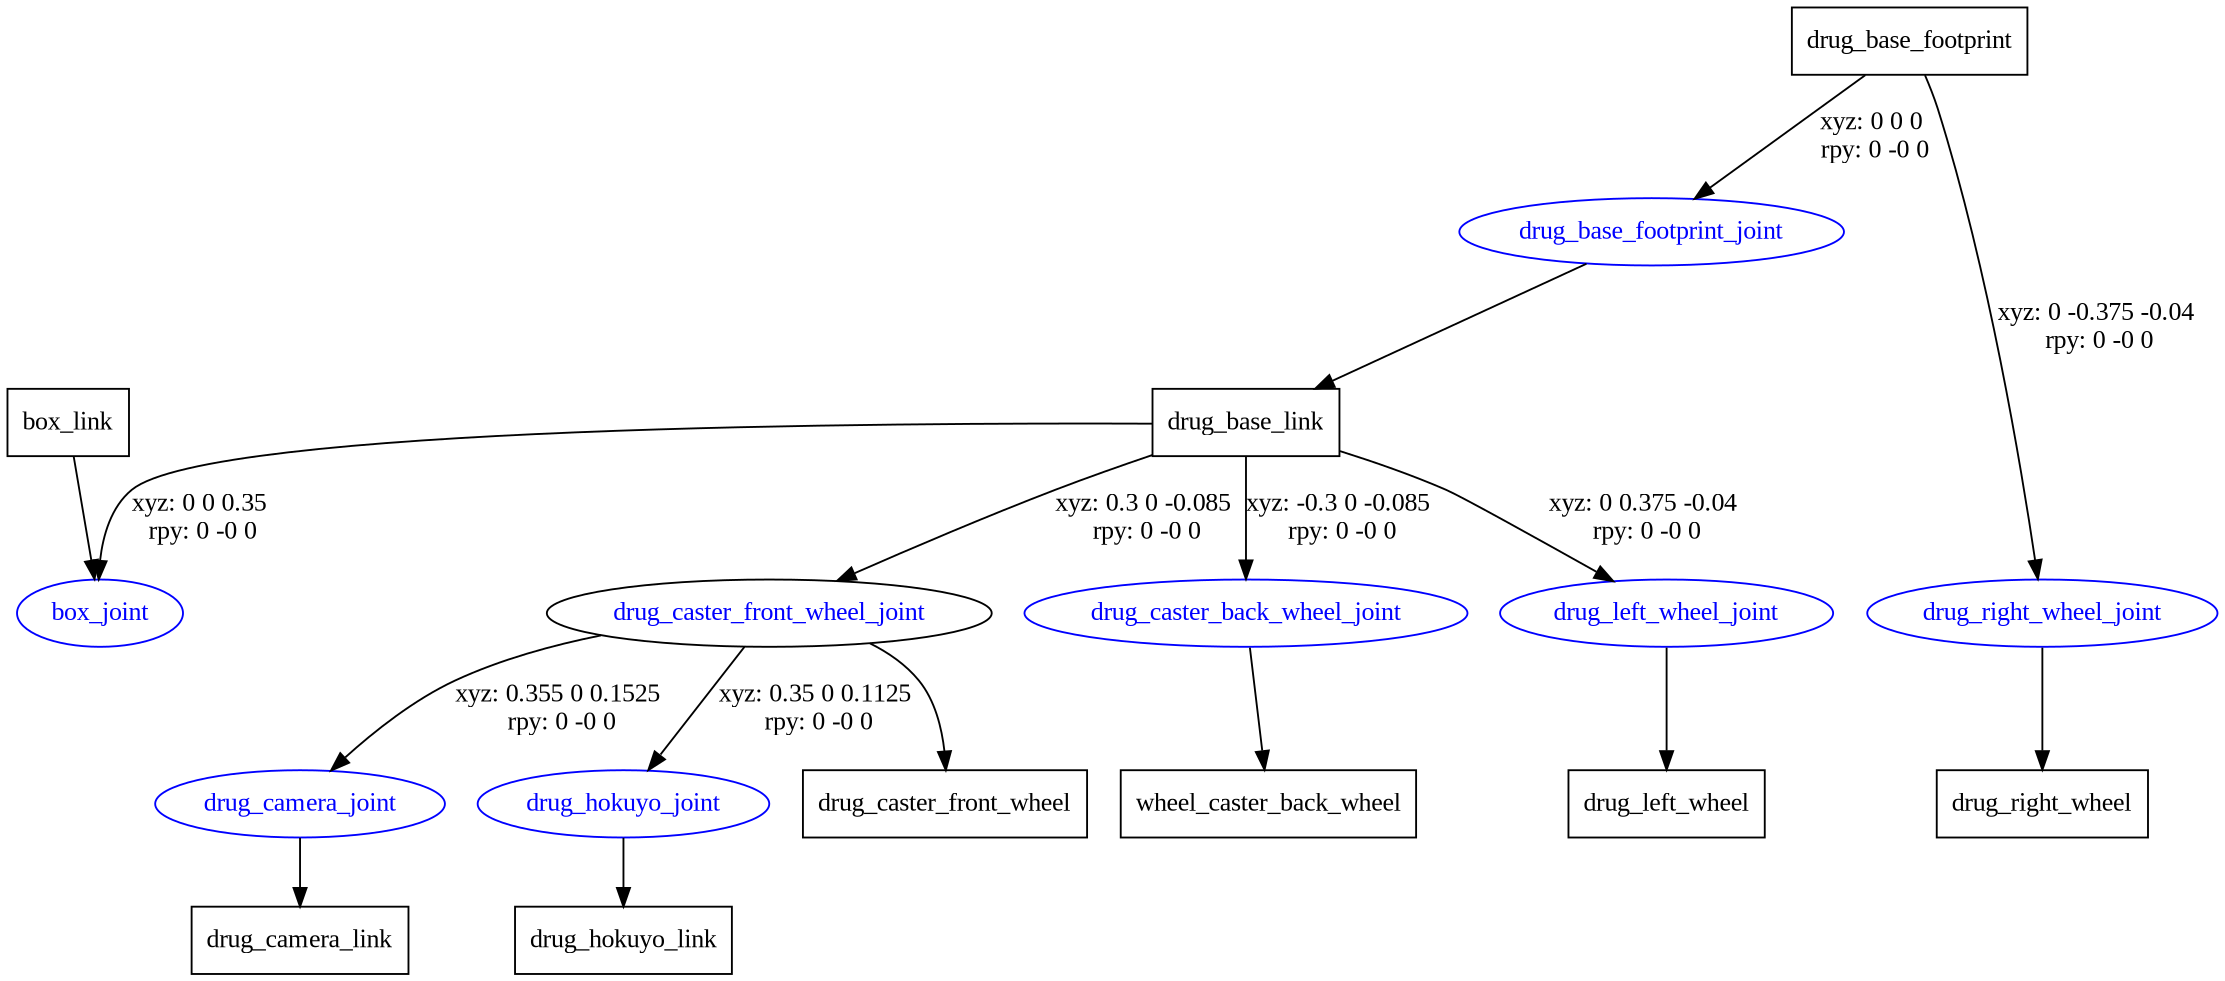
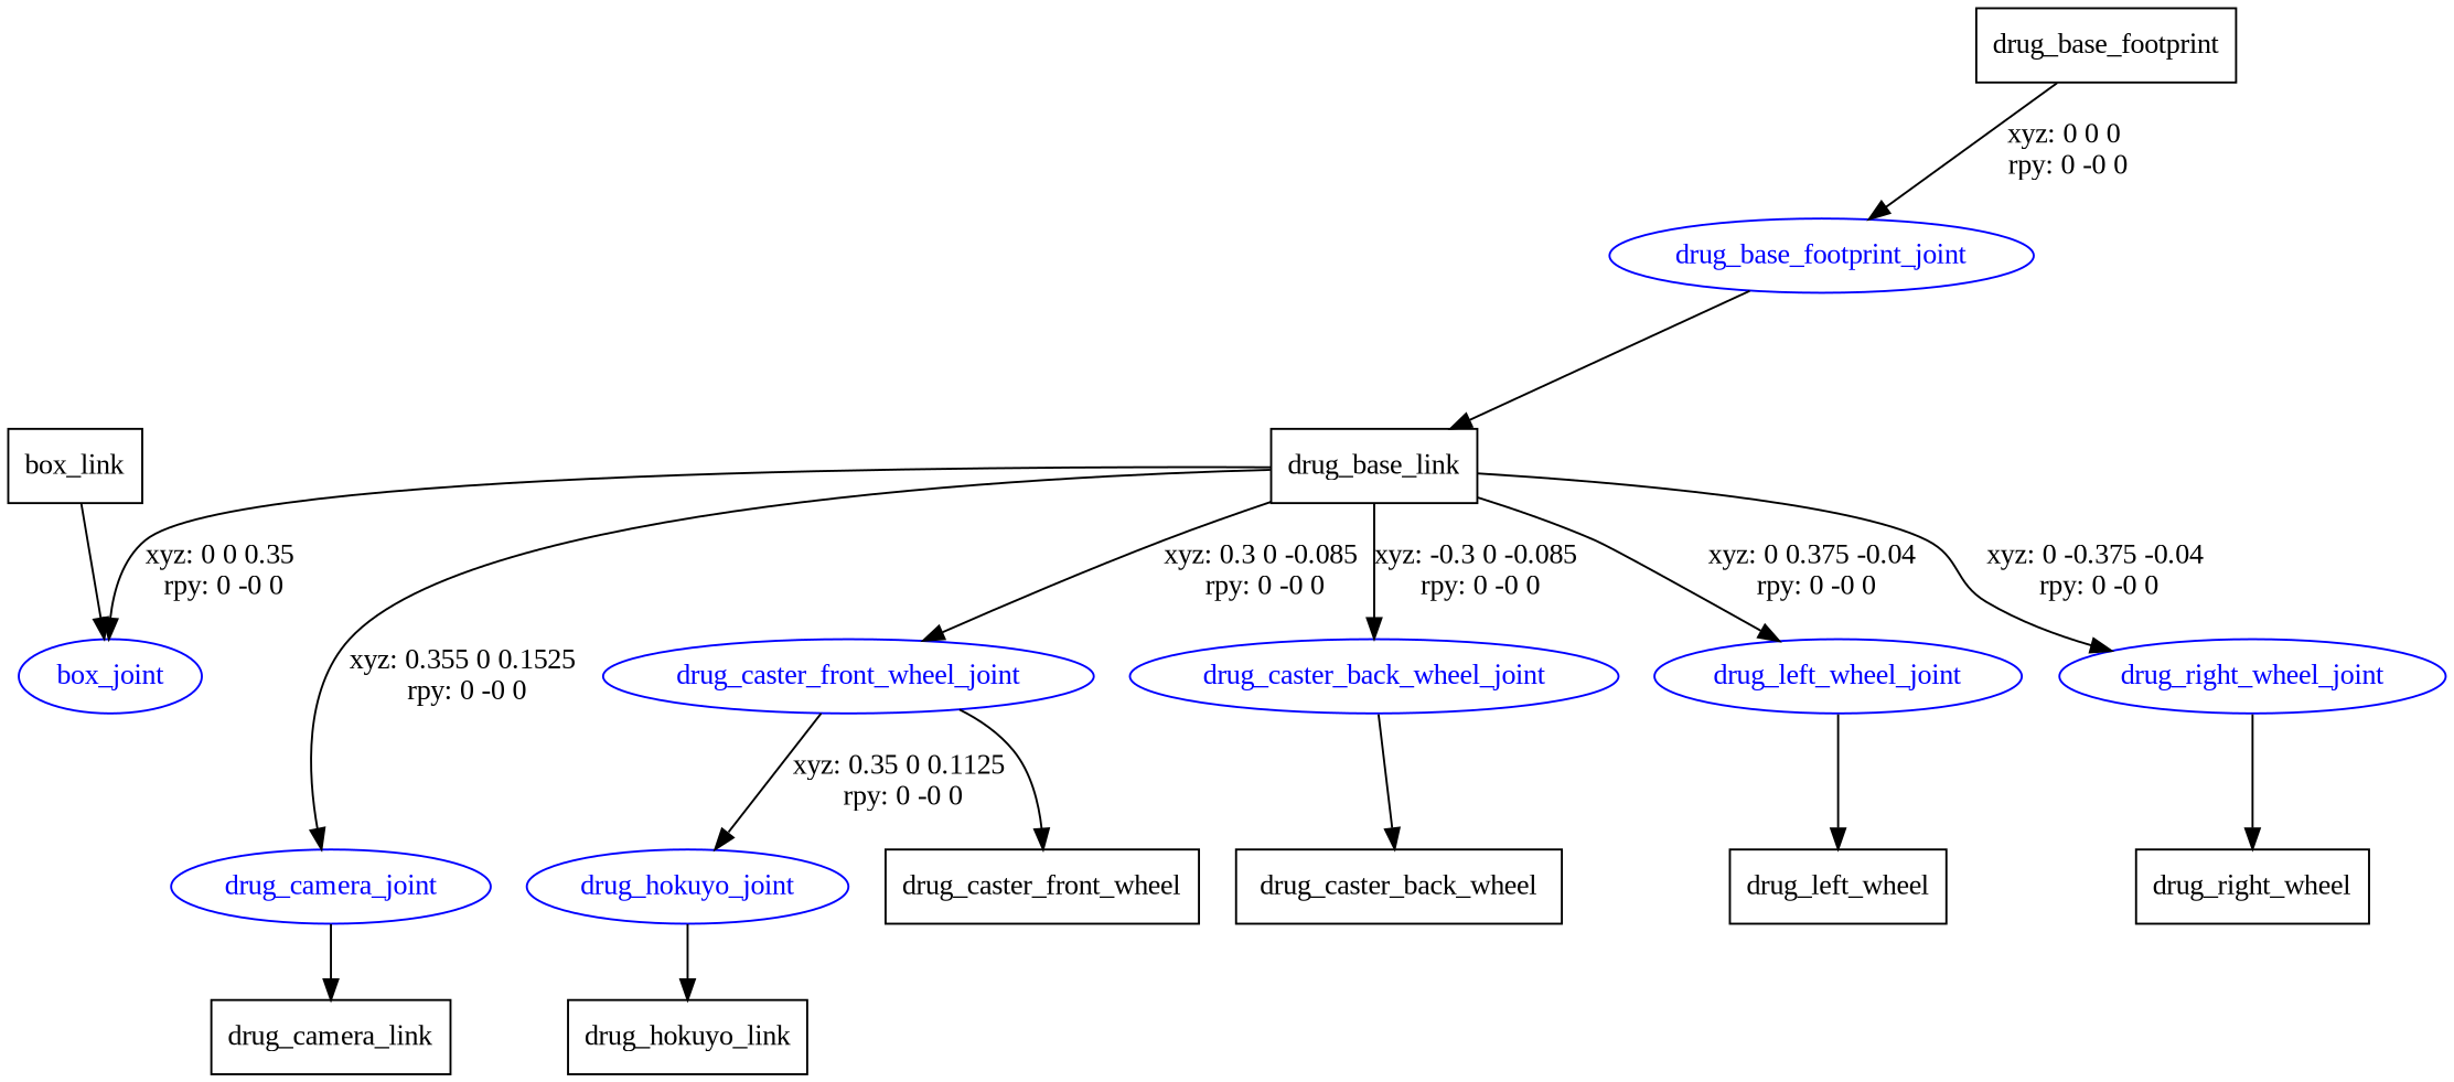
  digraph {
    fontname="Liberation Serif"
    node [fontname="Liberation Serif" shape=box]
    edge [fontname="Liberation Serif"]
    n1 [label=drug_base_footprint]
    drug_base_footprint_joint [color=blue fontcolor=blue shape=ellipse]
    n3 [label=drug_base_link]
    box_joint [color=blue fontcolor=blue shape=ellipse]
    drug_camera_joint [color=blue fontcolor=blue shape=ellipse]
    drug_caster_back_wheel_joint [color=blue fontcolor=blue shape=ellipse]
-   drug_caster_front_wheel_joint [color=black fontcolor=blue shape=ellipse]
+   drug_caster_front_wheel_joint [color=blue fontcolor=blue shape=ellipse]
    drug_left_wheel_joint [color=blue fontcolor=blue shape=ellipse]
    drug_right_wheel_joint [color=blue fontcolor=blue shape=ellipse]
    n10 [label=drug_camera_link]
-   n11 [label=wheel_caster_back_wheel]
+   n11 [label=drug_caster_back_wheel]
    drug_hokuyo_joint [color=blue fontcolor=blue shape=ellipse]
    n13 [label=drug_caster_front_wheel]
    n14 [label=drug_hokuyo_link]
    n15 [label=drug_left_wheel]
    n16 [label=drug_right_wheel]
    n17 [label=box_link]
    n1 -> drug_base_footprint_joint [label="xyz: 0 0 0 \nrpy: 0 -0 0"]
    drug_base_footprint_joint -> n3
    n3 -> box_joint [label="xyz: 0 0 0.35 \nrpy: 0 -0 0"]
-   drug_caster_front_wheel_joint -> drug_camera_joint [label="xyz: 0.355 0 0.1525 \nrpy: 0 -0 0"]
+   n3 -> drug_camera_joint [label="xyz: 0.355 0 0.1525 \nrpy: 0 -0 0"]
    n3 -> drug_caster_back_wheel_joint [label="xyz: -0.3 0 -0.085 \nrpy: 0 -0 0"]
    n3 -> drug_caster_front_wheel_joint [label="xyz: 0.3 0 -0.085 \nrpy: 0 -0 0"]
    n3 -> drug_left_wheel_joint [label="xyz: 0 0.375 -0.04 \nrpy: 0 -0 0"]
-   n1 -> drug_right_wheel_joint [label="xyz: 0 -0.375 -0.04 \nrpy: 0 -0 0"]
+   n3 -> drug_right_wheel_joint [label="xyz: 0 -0.375 -0.04 \nrpy: 0 -0 0"]
    drug_camera_joint -> n10
    drug_caster_back_wheel_joint -> n11
    drug_caster_front_wheel_joint -> drug_hokuyo_joint [label="xyz: 0.35 0 0.1125 \nrpy: 0 -0 0"]
    drug_caster_front_wheel_joint -> n13
    drug_left_wheel_joint -> n15
    drug_right_wheel_joint -> n16
    drug_hokuyo_joint -> n14
    n17 -> box_joint
  }
